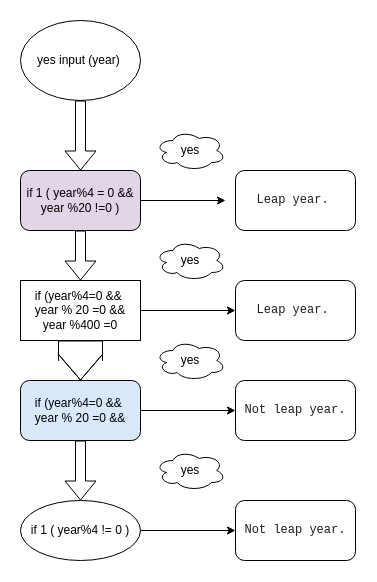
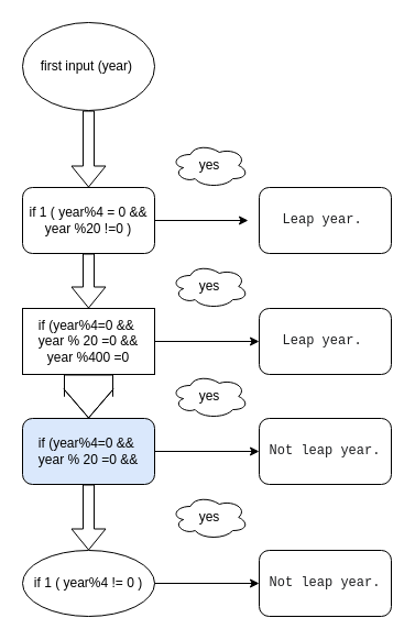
  <mxCell id="0" />
  <mxCell id="1" parent="0" />
- <mxCell id="2" value="yes input (year)&amp;nbsp;" style="ellipse;whiteSpace=wrap;html=1;" vertex="1" parent="1"><mxGeometry x="20" y="20" width="120" height="80" as="geometry" /></mxCell>
+ <mxCell id="2" value="first input (year)&amp;nbsp;" style="ellipse;whiteSpace=wrap;html=1;" vertex="1" parent="1"><mxGeometry x="20" y="20" width="120" height="80" as="geometry" /></mxCell>
  <mxCell id="3" value="" style="shape=flexArrow;endArrow=classic;html=1;rounded=0;exitX=0.5;exitY=1;exitDx=0;exitDy=0;" edge="1" parent="1" source="2"><mxGeometry width="50" height="50" relative="1" as="geometry"><mxPoint x="115" y="320" as="sourcePoint" /><mxPoint x="80" y="170" as="targetPoint" /></mxGeometry></mxCell>
- <mxCell id="4" value="if 1 ( year%4 = 0 &amp;amp;&amp;amp; year %20 !=0 )" style="rounded=1;whiteSpace=wrap;html=1;fillColor=#e1d5e7;" vertex="1" parent="1"><mxGeometry x="20" y="170" width="120" height="60" as="geometry" /></mxCell>
+ <mxCell id="4" value="if 1 ( year%4 = 0 &amp;amp;&amp;amp; year %20 !=0 )" style="rounded=1;whiteSpace=wrap;html=1;" vertex="1" parent="1"><mxGeometry x="20" y="170" width="120" height="60" as="geometry" /></mxCell>
  <mxCell id="5" value="" style="endArrow=classic;html=1;rounded=0;exitX=1;exitY=0.5;exitDx=0;exitDy=0;" edge="1" parent="1" source="4"><mxGeometry width="50" height="50" relative="1" as="geometry"><mxPoint x="115" y="320" as="sourcePoint" /><mxPoint x="225" y="200" as="targetPoint" /></mxGeometry></mxCell>
  <mxCell id="6" value="yes" style="ellipse;shape=cloud;whiteSpace=wrap;html=1;" vertex="1" parent="1"><mxGeometry x="155" y="130" width="70" height="40" as="geometry" /></mxCell>
  <mxCell id="7" value="&lt;ol style=&quot;box-sizing: border-box; margin: 0px; padding: 0px; max-width: 60rem; list-style-type: none; counter-reset: customlistcounter 0; color: rgb(28, 29, 31); font-family: sfmono-regular, Consolas, &amp;quot;liberation mono&amp;quot;, Menlo, Courier, monospace; text-align: start; background-color: rgb(255, 255, 255);&quot; class=&quot;linenums&quot;&gt;&lt;li style=&quot;box-sizing: border-box; margin-top: 0px; margin-right: 0px; margin-left: 0px; padding: 0px 0px 0px 4.8rem; list-style-type: none; counter-increment: customlistcounter 1; text-indent: -4.8rem; margin-bottom: 0px !important;&quot; class=&quot;L0&quot;&gt;&lt;span style=&quot;box-sizing: border-box; margin: 0px; padding: 0px;&quot; class=&quot;typ&quot;&gt;Leap&lt;/span&gt;&lt;span style=&quot;box-sizing: border-box; margin: 0px; padding: 0px;&quot; class=&quot;pln&quot;&gt; year&lt;/span&gt;&lt;span style=&quot;box-sizing: border-box; margin: 0px; padding: 0px;&quot; class=&quot;pun&quot;&gt;.&lt;/span&gt;&lt;/li&gt;&lt;/ol&gt;" style="rounded=1;whiteSpace=wrap;html=1;" vertex="1" parent="1"><mxGeometry x="235" y="170" width="120" height="60" as="geometry" /></mxCell>
  <mxCell id="8" value="" style="shape=flexArrow;endArrow=classic;html=1;rounded=0;exitX=0.5;exitY=1;exitDx=0;exitDy=0;" edge="1" parent="1" source="4" target="9"><mxGeometry width="50" height="50" relative="1" as="geometry"><mxPoint x="115" y="320" as="sourcePoint" /><mxPoint x="80" y="290" as="targetPoint" /></mxGeometry></mxCell>
  <mxCell id="9" value="if (year%4=0 &amp;amp;&amp;amp;&amp;nbsp;&lt;br style=&quot;border-color: var(--border-color);&quot;&gt;year % 20 =0 &amp;amp;&amp;amp; &lt;br&gt;year %400 =0&lt;br&gt;" style="whiteSpace=wrap;html=1;rounded=0;" vertex="1" parent="1"><mxGeometry x="20" y="280" width="120" height="60" as="geometry" /></mxCell>
  <mxCell id="10" value="&lt;ol style=&quot;box-sizing: border-box; margin: 0px; padding: 0px; max-width: 60rem; list-style-type: none; counter-reset: customlistcounter 0; color: rgb(28, 29, 31); font-family: sfmono-regular, Consolas, &amp;quot;liberation mono&amp;quot;, Menlo, Courier, monospace; text-align: start; background-color: rgb(255, 255, 255);&quot; class=&quot;linenums&quot;&gt;&lt;li style=&quot;box-sizing: border-box; margin-top: 0px; margin-right: 0px; margin-left: 0px; padding: 0px 0px 0px 4.8rem; list-style-type: none; counter-increment: customlistcounter 1; text-indent: -4.8rem; margin-bottom: 0px !important;&quot; class=&quot;L0&quot;&gt;&lt;span style=&quot;box-sizing: border-box; margin: 0px; padding: 0px;&quot; class=&quot;typ&quot;&gt;Leap&lt;/span&gt;&lt;span style=&quot;box-sizing: border-box; margin: 0px; padding: 0px;&quot; class=&quot;pln&quot;&gt; year&lt;/span&gt;&lt;span style=&quot;box-sizing: border-box; margin: 0px; padding: 0px;&quot; class=&quot;pun&quot;&gt;.&lt;/span&gt;&lt;/li&gt;&lt;/ol&gt;" style="rounded=1;whiteSpace=wrap;html=1;" vertex="1" parent="1"><mxGeometry x="235" y="280" width="120" height="60" as="geometry" /></mxCell>
  <mxCell id="11" value="" style="endArrow=classic;html=1;rounded=0;exitX=1;exitY=0.5;exitDx=0;exitDy=0;entryX=0;entryY=0.5;entryDx=0;entryDy=0;" edge="1" parent="1" source="9" target="10"><mxGeometry width="50" height="50" relative="1" as="geometry"><mxPoint x="150" y="210" as="sourcePoint" /><mxPoint x="235" y="210" as="targetPoint" /><Array as="points" /></mxGeometry></mxCell>
  <mxCell id="12" value="yes" style="ellipse;shape=cloud;whiteSpace=wrap;html=1;" vertex="1" parent="1"><mxGeometry x="155" y="240" width="70" height="40" as="geometry" /></mxCell>
  <mxCell id="13" value="if (year%4=0 &amp;amp;&amp;amp;&amp;nbsp;&lt;br style=&quot;border-color: var(--border-color);&quot;&gt;year % 20 =0 &amp;amp;&amp;amp;" style="rounded=1;whiteSpace=wrap;html=1;fillColor=#dae8fc;" vertex="1" parent="1"><mxGeometry x="20" y="380" width="120" height="60" as="geometry" /></mxCell>
  <mxCell id="14" value="" style="shape=flexArrow;endArrow=classic;html=1;rounded=0;exitX=0.5;exitY=1;exitDx=0;exitDy=0;width=44;endSize=8.4;endWidth=0;entryX=0.5;entryY=0;entryDx=0;entryDy=0;" edge="1" parent="1" source="9" target="13"><mxGeometry width="50" height="50" relative="1" as="geometry"><mxPoint x="90" y="240" as="sourcePoint" /><mxPoint x="90" y="290" as="targetPoint" /><Array as="points"><mxPoint x="80" y="360" /></Array></mxGeometry></mxCell>
  <mxCell id="15" value="" style="endArrow=classic;html=1;rounded=0;exitX=1;exitY=0.5;exitDx=0;exitDy=0;" edge="1" parent="1" source="13"><mxGeometry width="50" height="50" relative="1" as="geometry"><mxPoint x="150" y="320" as="sourcePoint" /><mxPoint x="235" y="410" as="targetPoint" /><Array as="points" /></mxGeometry></mxCell>
  <mxCell id="16" value="&lt;ol style=&quot;box-sizing: border-box; margin: 0px; padding: 0px; max-width: 60rem; list-style-type: none; counter-reset: customlistcounter 0; color: rgb(28, 29, 31); font-family: sfmono-regular, Consolas, &amp;quot;liberation mono&amp;quot;, Menlo, Courier, monospace; text-align: start; background-color: rgb(255, 255, 255);&quot; class=&quot;linenums&quot;&gt;&lt;li style=&quot;box-sizing: border-box; margin-top: 0px; margin-right: 0px; margin-left: 0px; padding: 0px 0px 0px 4.8rem; list-style-type: none; counter-increment: customlistcounter 1; text-indent: -4.8rem; margin-bottom: 0px !important;&quot; class=&quot;L0&quot;&gt;&lt;span style=&quot;box-sizing: border-box; margin: 0px; padding: 0px;&quot; class=&quot;typ&quot;&gt;Not&lt;/span&gt;&lt;span style=&quot;box-sizing: border-box; margin: 0px; padding: 0px;&quot; class=&quot;pln&quot;&gt; leap year&lt;/span&gt;&lt;span style=&quot;box-sizing: border-box; margin: 0px; padding: 0px;&quot; class=&quot;pun&quot;&gt;.&lt;/span&gt;&lt;/li&gt;&lt;/ol&gt;" style="rounded=1;whiteSpace=wrap;html=1;" vertex="1" parent="1"><mxGeometry x="235" y="380" width="120" height="60" as="geometry" /></mxCell>
  <mxCell id="17" value="yes" style="ellipse;shape=cloud;whiteSpace=wrap;html=1;" vertex="1" parent="1"><mxGeometry x="155" y="340" width="70" height="40" as="geometry" /></mxCell>
  <mxCell id="18" value="if 1 ( year%4 != 0 )" style="ellipse;whiteSpace=wrap;html=1;" vertex="1" parent="1"><mxGeometry x="20" y="500" width="120" height="60" as="geometry" /></mxCell>
  <mxCell id="19" value="" style="shape=flexArrow;endArrow=classic;html=1;rounded=0;exitX=0.5;exitY=1;exitDx=0;exitDy=0;entryX=0.5;entryY=0;entryDx=0;entryDy=0;" edge="1" parent="1" source="13" target="18"><mxGeometry width="50" height="50" relative="1" as="geometry"><mxPoint x="90" y="240" as="sourcePoint" /><mxPoint x="90" y="290" as="targetPoint" /></mxGeometry></mxCell>
  <mxCell id="20" value="&lt;ol style=&quot;box-sizing: border-box; margin: 0px; padding: 0px; max-width: 60rem; list-style-type: none; counter-reset: customlistcounter 0; color: rgb(28, 29, 31); font-family: sfmono-regular, Consolas, &amp;quot;liberation mono&amp;quot;, Menlo, Courier, monospace; text-align: start; background-color: rgb(255, 255, 255);&quot; class=&quot;linenums&quot;&gt;&lt;li style=&quot;box-sizing: border-box; margin-top: 0px; margin-right: 0px; margin-left: 0px; padding: 0px 0px 0px 4.8rem; list-style-type: none; counter-increment: customlistcounter 1; text-indent: -4.8rem; margin-bottom: 0px !important;&quot; class=&quot;L0&quot;&gt;&lt;span style=&quot;box-sizing: border-box; margin: 0px; padding: 0px;&quot; class=&quot;typ&quot;&gt;Not&lt;/span&gt;&lt;span style=&quot;box-sizing: border-box; margin: 0px; padding: 0px;&quot; class=&quot;pln&quot;&gt; leap year&lt;/span&gt;&lt;span style=&quot;box-sizing: border-box; margin: 0px; padding: 0px;&quot; class=&quot;pun&quot;&gt;.&lt;/span&gt;&lt;/li&gt;&lt;/ol&gt;" style="rounded=1;whiteSpace=wrap;html=1;" vertex="1" parent="1"><mxGeometry x="235" y="500" width="120" height="60" as="geometry" /></mxCell>
  <mxCell id="21" value="" style="endArrow=classic;html=1;rounded=0;exitX=1;exitY=0.5;exitDx=0;exitDy=0;entryX=0;entryY=0.5;entryDx=0;entryDy=0;" edge="1" parent="1" source="18" target="20"><mxGeometry width="50" height="50" relative="1" as="geometry"><mxPoint x="115" y="410" as="sourcePoint" /><mxPoint x="165" y="360" as="targetPoint" /></mxGeometry></mxCell>
  <mxCell id="22" value="yes" style="ellipse;shape=cloud;whiteSpace=wrap;html=1;" vertex="1" parent="1"><mxGeometry x="155" y="450" width="70" height="40" as="geometry" /></mxCell>
